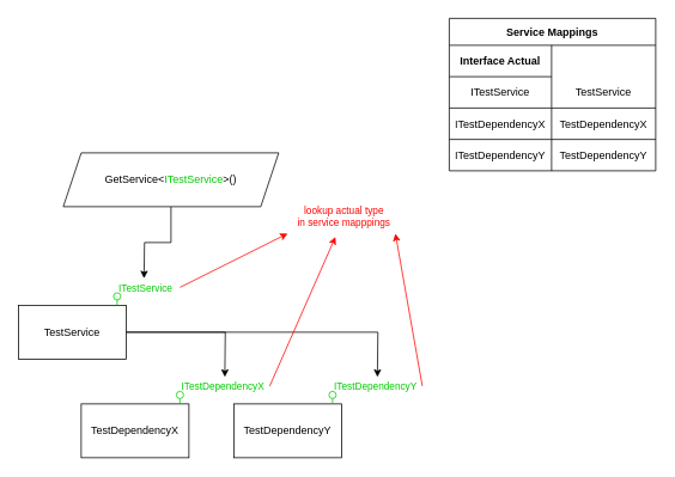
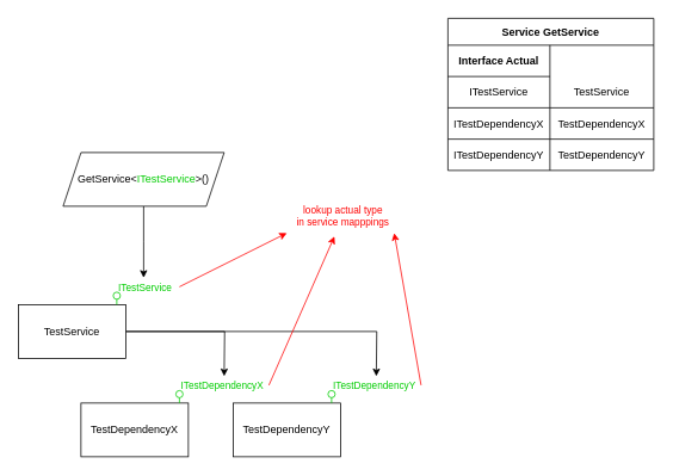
  <mxCell id="0" />
  <mxCell id="1" parent="0" />
  <mxCell id="2" style="edgeStyle=orthogonalEdgeStyle;rounded=0;orthogonalLoop=1;jettySize=auto;html=1;fontColor=#000000;strokeColor=#000000;align=left;" edge="1" parent="1" source="4"><mxGeometry relative="1" as="geometry"><mxPoint x="250" y="420" as="targetPoint" /></mxGeometry></mxCell>
  <mxCell id="3" style="edgeStyle=orthogonalEdgeStyle;rounded=0;orthogonalLoop=1;jettySize=auto;html=1;exitX=1;exitY=0.5;exitDx=0;exitDy=0;fontColor=#000000;strokeColor=#000000;align=left;" edge="1" parent="1" source="4"><mxGeometry relative="1" as="geometry"><mxPoint x="420" y="420" as="targetPoint" /></mxGeometry></mxCell>
  <mxCell id="4" value="TestService" style="rounded=0;whiteSpace=wrap;html=1;" parent="1" vertex="1"><mxGeometry x="20" y="340" width="120" height="60" as="geometry" /></mxCell>
  <mxCell id="5" value="TestDependencyX" style="rounded=0;whiteSpace=wrap;html=1;" parent="1" vertex="1"><mxGeometry x="90" y="450" width="120" height="60" as="geometry" /></mxCell>
  <mxCell id="6" value="TestDependencyY" style="rounded=0;whiteSpace=wrap;html=1;" parent="1" vertex="1"><mxGeometry x="260" y="450" width="120" height="60" as="geometry" /></mxCell>
  <mxCell id="7" value="ITestService" style="html=1;verticalAlign=bottom;labelBackgroundColor=none;startArrow=oval;startFill=0;startSize=8;endArrow=none;fillColor=#60a917;strokeColor=#00CC00;fontColor=#00CC00;align=left;" edge="1" parent="1"><mxGeometry x="-1" relative="1" as="geometry"><mxPoint x="130" y="330" as="sourcePoint" /><mxPoint x="130" y="340" as="targetPoint" /><mxPoint as="offset" /></mxGeometry></mxCell>
  <mxCell id="8" value="ITestDependencyX" style="html=1;verticalAlign=bottom;labelBackgroundColor=none;startArrow=oval;startFill=0;startSize=8;endArrow=none;fillColor=#60a917;strokeColor=#00CC00;fontColor=#00CC00;align=left;" edge="1" parent="1"><mxGeometry x="-1" relative="1" as="geometry"><mxPoint x="200" y="440" as="sourcePoint" /><mxPoint x="200" y="450" as="targetPoint" /><mxPoint as="offset" /></mxGeometry></mxCell>
  <mxCell id="9" value="ITestDependencyY" style="html=1;verticalAlign=bottom;labelBackgroundColor=none;startArrow=oval;startFill=0;startSize=8;endArrow=none;fillColor=#60a917;strokeColor=#00CC00;fontColor=#00CC00;align=left;" edge="1" parent="1"><mxGeometry x="-1" relative="1" as="geometry"><mxPoint x="370" y="440" as="sourcePoint" /><mxPoint x="370" y="450" as="targetPoint" /><mxPoint as="offset" /></mxGeometry></mxCell>
- <mxCell id="10" value="Service Mappings" style="shape=table;startSize=30;container=1;collapsible=0;childLayout=tableLayout;fontStyle=1;align=center;pointerEvents=1;fontColor=#000000;" vertex="1" parent="1"><mxGeometry x="500" y="20" width="230" height="170" as="geometry" /></mxCell>
+ <mxCell id="10" value="Service GetService" style="shape=table;startSize=30;container=1;collapsible=0;childLayout=tableLayout;fontStyle=1;align=center;pointerEvents=1;fontColor=#000000;" vertex="1" parent="1"><mxGeometry x="500" y="20" width="230" height="170" as="geometry" /></mxCell>
  <mxCell id="11" style="shape=partialRectangle;html=1;whiteSpace=wrap;collapsible=0;dropTarget=0;pointerEvents=0;fillColor=none;top=0;left=0;bottom=0;right=0;points=[[0,0.5],[1,0.5]];portConstraint=eastwest;" vertex="1" parent="10"><mxGeometry y="30" width="230" height="35" as="geometry" /></mxCell>
  <mxCell id="12" value="Interface Actual" style="shape=partialRectangle;html=1;whiteSpace=wrap;connectable=0;fillColor=none;top=0;left=0;bottom=0;right=0;overflow=hidden;pointerEvents=1;fontStyle=1" vertex="1" parent="11"><mxGeometry width="114" height="35" as="geometry"><mxRectangle width="114" height="35" as="alternateBounds" /></mxGeometry></mxCell>
  <mxCell id="13" value="" style="shape=partialRectangle;html=1;whiteSpace=wrap;collapsible=0;dropTarget=0;pointerEvents=0;fillColor=none;top=0;left=0;bottom=0;right=0;points=[[0,0.5],[1,0.5]];portConstraint=eastwest;" vertex="1" parent="10"><mxGeometry y="65" width="230" height="35" as="geometry" /></mxCell>
  <mxCell id="14" value="ITestService" style="shape=partialRectangle;html=1;whiteSpace=wrap;connectable=0;fillColor=none;top=0;left=0;bottom=0;right=0;overflow=hidden;pointerEvents=1;" vertex="1" parent="13"><mxGeometry width="114" height="35" as="geometry"><mxRectangle width="114" height="35" as="alternateBounds" /></mxGeometry></mxCell>
  <mxCell id="15" value="TestService" style="shape=partialRectangle;html=1;whiteSpace=wrap;connectable=0;fillColor=none;top=0;left=0;bottom=0;right=0;overflow=hidden;pointerEvents=1;" vertex="1" parent="13"><mxGeometry x="114" width="116" height="35" as="geometry"><mxRectangle width="116" height="35" as="alternateBounds" /></mxGeometry></mxCell>
  <mxCell id="16" value="" style="shape=partialRectangle;html=1;whiteSpace=wrap;collapsible=0;dropTarget=0;pointerEvents=0;fillColor=none;top=0;left=0;bottom=0;right=0;points=[[0,0.5],[1,0.5]];portConstraint=eastwest;" vertex="1" parent="10"><mxGeometry y="100" width="230" height="35" as="geometry" /></mxCell>
  <mxCell id="17" value="ITestDependencyX" style="shape=partialRectangle;html=1;whiteSpace=wrap;connectable=0;fillColor=none;top=0;left=0;bottom=0;right=0;overflow=hidden;pointerEvents=1;" vertex="1" parent="16"><mxGeometry width="114" height="35" as="geometry"><mxRectangle width="114" height="35" as="alternateBounds" /></mxGeometry></mxCell>
  <mxCell id="18" value="TestDependencyX" style="shape=partialRectangle;html=1;whiteSpace=wrap;connectable=0;fillColor=none;top=0;left=0;bottom=0;right=0;overflow=hidden;pointerEvents=1;" vertex="1" parent="16"><mxGeometry x="114" width="116" height="35" as="geometry"><mxRectangle width="116" height="35" as="alternateBounds" /></mxGeometry></mxCell>
  <mxCell id="19" value="" style="shape=partialRectangle;html=1;whiteSpace=wrap;collapsible=0;dropTarget=0;pointerEvents=0;fillColor=none;top=0;left=0;bottom=0;right=0;points=[[0,0.5],[1,0.5]];portConstraint=eastwest;" vertex="1" parent="10"><mxGeometry y="135" width="230" height="35" as="geometry" /></mxCell>
  <mxCell id="20" value="ITestDependencyY" style="shape=partialRectangle;html=1;whiteSpace=wrap;connectable=0;fillColor=none;top=0;left=0;bottom=0;right=0;overflow=hidden;pointerEvents=1;" vertex="1" parent="19"><mxGeometry width="114" height="35" as="geometry"><mxRectangle width="114" height="35" as="alternateBounds" /></mxGeometry></mxCell>
  <mxCell id="21" value="TestDependencyY" style="shape=partialRectangle;html=1;whiteSpace=wrap;connectable=0;fillColor=none;top=0;left=0;bottom=0;right=0;overflow=hidden;pointerEvents=1;" vertex="1" parent="19"><mxGeometry x="114" width="116" height="35" as="geometry"><mxRectangle width="116" height="35" as="alternateBounds" /></mxGeometry></mxCell>
  <mxCell id="22" style="edgeStyle=orthogonalEdgeStyle;rounded=0;orthogonalLoop=1;jettySize=auto;html=1;fontColor=#000000;strokeColor=#000000;align=left;" edge="1" parent="1" source="23"><mxGeometry relative="1" as="geometry"><mxPoint x="160" y="310" as="targetPoint" /></mxGeometry></mxCell>
- <mxCell id="23" value="&lt;span style=&quot;color: rgb(0 , 0 , 0) ; font-family: &amp;#34;helvetica&amp;#34; ; font-size: 12px ; font-style: normal ; font-weight: 400 ; letter-spacing: normal ; text-align: center ; text-indent: 0px ; text-transform: none ; word-spacing: 0px ; display: inline ; float: none&quot;&gt;GetService&amp;lt;&lt;/span&gt;&lt;font color=&quot;#00cc00&quot; style=&quot;font-family: &amp;#34;helvetica&amp;#34; ; font-size: 12px ; font-style: normal ; font-weight: 400 ; letter-spacing: normal ; text-align: center ; text-indent: 0px ; text-transform: none ; word-spacing: 0px&quot;&gt;ITestService&lt;/font&gt;&lt;span style=&quot;color: rgb(0 , 0 , 0) ; font-family: &amp;#34;helvetica&amp;#34; ; font-size: 12px ; font-style: normal ; font-weight: 400 ; letter-spacing: normal ; text-align: center ; text-indent: 0px ; text-transform: none ; word-spacing: 0px ; display: inline ; float: none&quot;&gt;&amp;gt;()&lt;/span&gt;" style="shape=parallelogram;perimeter=parallelogramPerimeter;whiteSpace=wrap;html=1;fixedSize=1;fontColor=#000000;size=20;" vertex="1" parent="1"><mxGeometry x="70" y="170" width="240" height="60" as="geometry" /></mxCell>
+ <mxCell id="23" value="&lt;span style=&quot;color: rgb(0 , 0 , 0) ; font-family: &amp;#34;helvetica&amp;#34; ; font-size: 12px ; font-style: normal ; font-weight: 400 ; letter-spacing: normal ; text-align: center ; text-indent: 0px ; text-transform: none ; word-spacing: 0px ; display: inline ; float: none&quot;&gt;GetService&amp;lt;&lt;/span&gt;&lt;font color=&quot;#00cc00&quot; style=&quot;font-family: &amp;#34;helvetica&amp;#34; ; font-size: 12px ; font-style: normal ; font-weight: 400 ; letter-spacing: normal ; text-align: center ; text-indent: 0px ; text-transform: none ; word-spacing: 0px&quot;&gt;ITestService&lt;/font&gt;&lt;span style=&quot;color: rgb(0 , 0 , 0) ; font-family: &amp;#34;helvetica&amp;#34; ; font-size: 12px ; font-style: normal ; font-weight: 400 ; letter-spacing: normal ; text-align: center ; text-indent: 0px ; text-transform: none ; word-spacing: 0px ; display: inline ; float: none&quot;&gt;&amp;gt;()&lt;/span&gt;" style="shape=parallelogram;perimeter=parallelogramPerimeter;whiteSpace=wrap;html=1;fixedSize=1;fontColor=#000000;size=20;" vertex="1" parent="1"><mxGeometry x="70" y="170" width="180" height="60" as="geometry" /></mxCell>
  <mxCell id="24" value="&lt;span style=&quot;color: rgb(255 , 0 , 0) ; font-family: &amp;#34;helvetica&amp;#34; ; font-size: 11px ; font-style: normal ; font-weight: 400 ; letter-spacing: normal ; text-indent: 0px ; text-transform: none ; word-spacing: 0px ; background-color: rgb(255 , 255 , 255) ; display: inline ; float: none&quot;&gt;lookup&amp;nbsp;&lt;/span&gt;&lt;span style=&quot;color: rgb(255 , 0 , 0) ; font-family: &amp;#34;helvetica&amp;#34; ; font-size: 11px ; font-style: normal ; font-weight: 400 ; letter-spacing: normal ; text-indent: 0px ; text-transform: none ; word-spacing: 0px ; background-color: rgb(255 , 255 , 255) ; display: inline ; float: none&quot;&gt;actual type&lt;br&gt;in service mapppings&lt;br&gt;&lt;/span&gt;" style="text;whiteSpace=wrap;html=1;fontColor=#FF0000;align=center;" vertex="1" parent="1"><mxGeometry x="330" y="220" width="106" height="40" as="geometry" /></mxCell>
  <mxCell id="25" value="" style="endArrow=classic;html=1;fontColor=#FF0000;strokeColor=#FF0000;align=left;" edge="1" parent="1"><mxGeometry width="50" height="50" relative="1" as="geometry"><mxPoint x="200" y="320" as="sourcePoint" /><mxPoint x="320" y="260" as="targetPoint" /></mxGeometry></mxCell>
  <mxCell id="26" value="" style="endArrow=classic;html=1;fontColor=#FF0000;strokeColor=#FF0000;align=left;entryX=0.408;entryY=1.093;entryDx=0;entryDy=0;entryPerimeter=0;" edge="1" parent="1" target="24"><mxGeometry width="50" height="50" relative="1" as="geometry"><mxPoint x="300" y="430" as="sourcePoint" /><mxPoint x="330" y="270" as="targetPoint" /></mxGeometry></mxCell>
  <mxCell id="27" value="" style="endArrow=classic;html=1;fontColor=#FF0000;strokeColor=#FF0000;align=left;" edge="1" parent="1"><mxGeometry width="50" height="50" relative="1" as="geometry"><mxPoint x="470" y="430" as="sourcePoint" /><mxPoint x="440" y="260" as="targetPoint" /></mxGeometry></mxCell>
